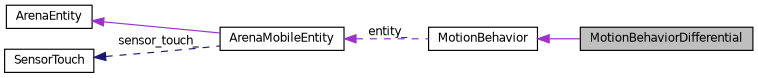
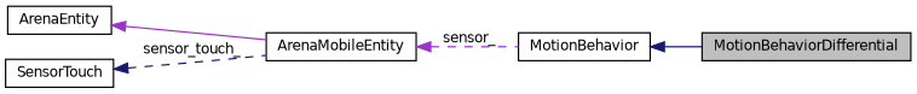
  digraph {
    rankdir=LR
    node [color=black fillcolor=white fontname=Helvetica fontsize=10 shape=record style=filled]
    edge [color=midnightblue dir=back fontname=Helvetica fontsize=10 labelfontname=Helvetica labelfontsize=10 style=solid]
    n1 [fillcolor=grey75 fontcolor=black height=0.2 label=MotionBehaviorDifferential width=0.4]
    n2 [height=0.2 label=MotionBehavior width=0.4]
    n3 [height=0.2 label=ArenaMobileEntity width=0.4]
    n4 [height=0.2 label=ArenaEntity width=0.4]
    n5 [height=0.2 label=SensorTouch width=0.4]
-   n2 -> n1 [color=darkorchid3]
-   n3 -> n2 [color=darkorchid3 label=" entity_" style=dashed]
+   n2 -> n1
+   n3 -> n2 [color=darkorchid3 label=" sensor_" style=dashed]
    n4 -> n3 [color=darkorchid3]
    n5 -> n3 [label=" sensor_touch_" style=dashed]
  }
